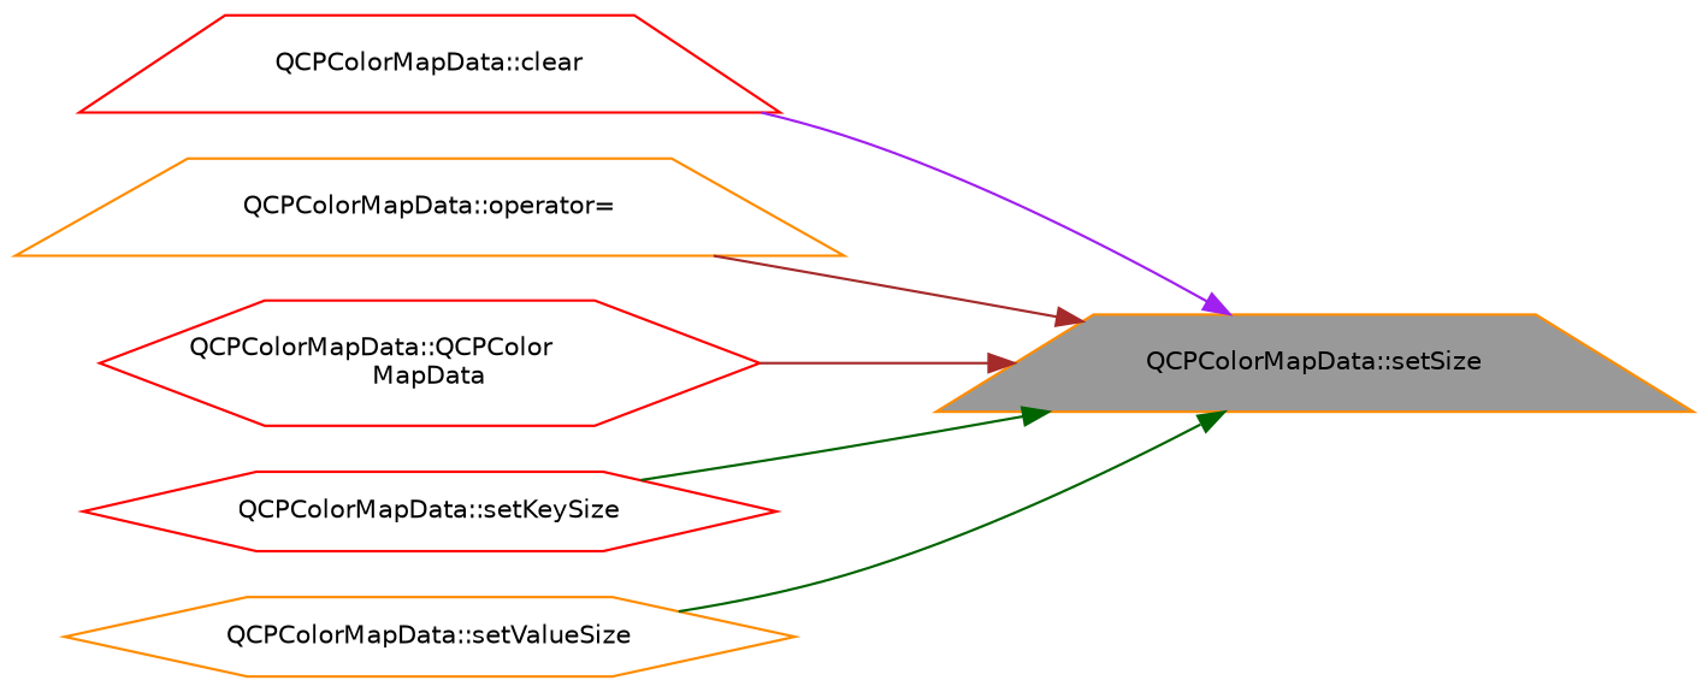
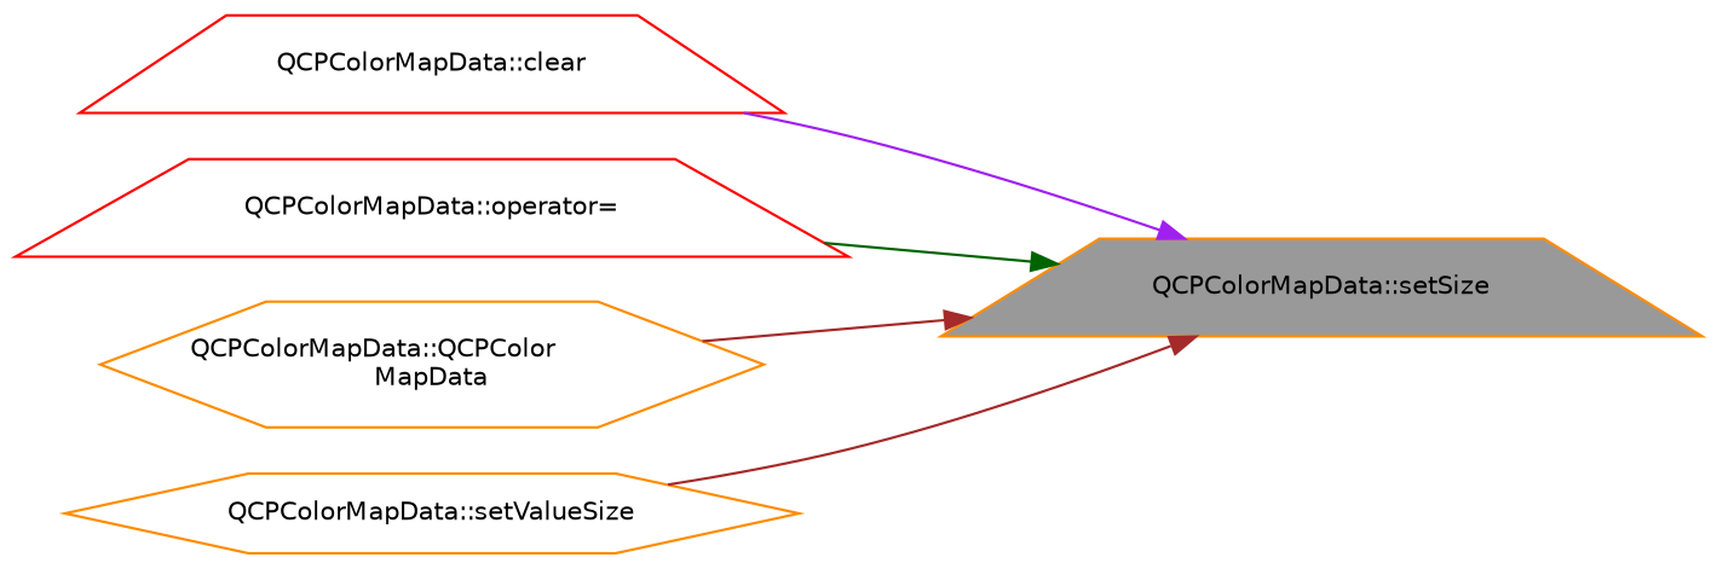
  digraph {
    rankdir=RL
    node [color=darkorange fillcolor=white fontname=Helvetica fontsize=10 shape=trapezium style=filled]
    edge [color=brown dir=back fontname=Helvetica fontsize=10 labelfontname=Helvetica labelfontsize=10 style=solid]
    n1 [fillcolor=grey60 fontcolor=black height=0.2 label="QCPColorMapData::setSize" width=0.4]
    n2 [color=red height=0.2 label="QCPColorMapData::clear" width=0.4]
-   n3 [height=0.2 label="QCPColorMapData::operator=" width=0.4]
-   n4 [color=red height=0.2 label="QCPColorMapData::QCPColor\lMapData" shape=hexagon width=0.4]
-   n5 [color=red height=0.2 label="QCPColorMapData::setKeySize" shape=hexagon width=0.4]
+   n3 [color=red height=0.2 label="QCPColorMapData::operator=" width=0.4]
+   n4 [height=0.2 label="QCPColorMapData::QCPColor\lMapData" shape=hexagon width=0.4]
    n6 [height=0.2 label="QCPColorMapData::setValueSize" shape=hexagon width=0.4]
    n1 -> n2 [color=purple]
-   n1 -> n3
+   n1 -> n3 [color=darkgreen]
    n1 -> n4
-   n1 -> n5 [color=darkgreen]
-   n1 -> n6 [color=darkgreen]
+   n1 -> n6
  }
